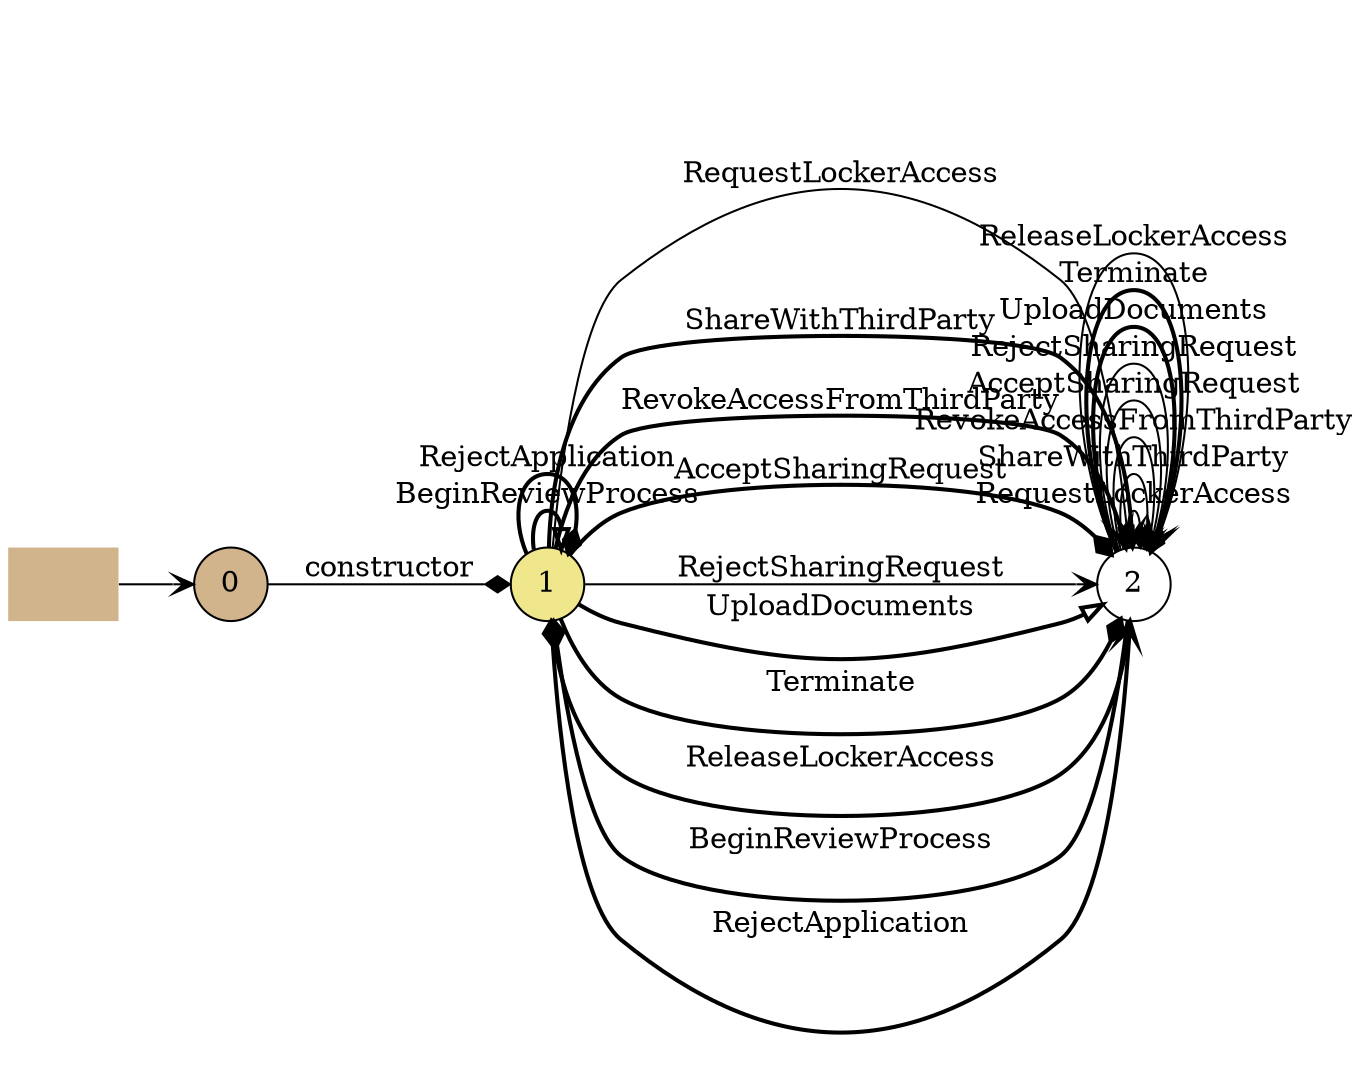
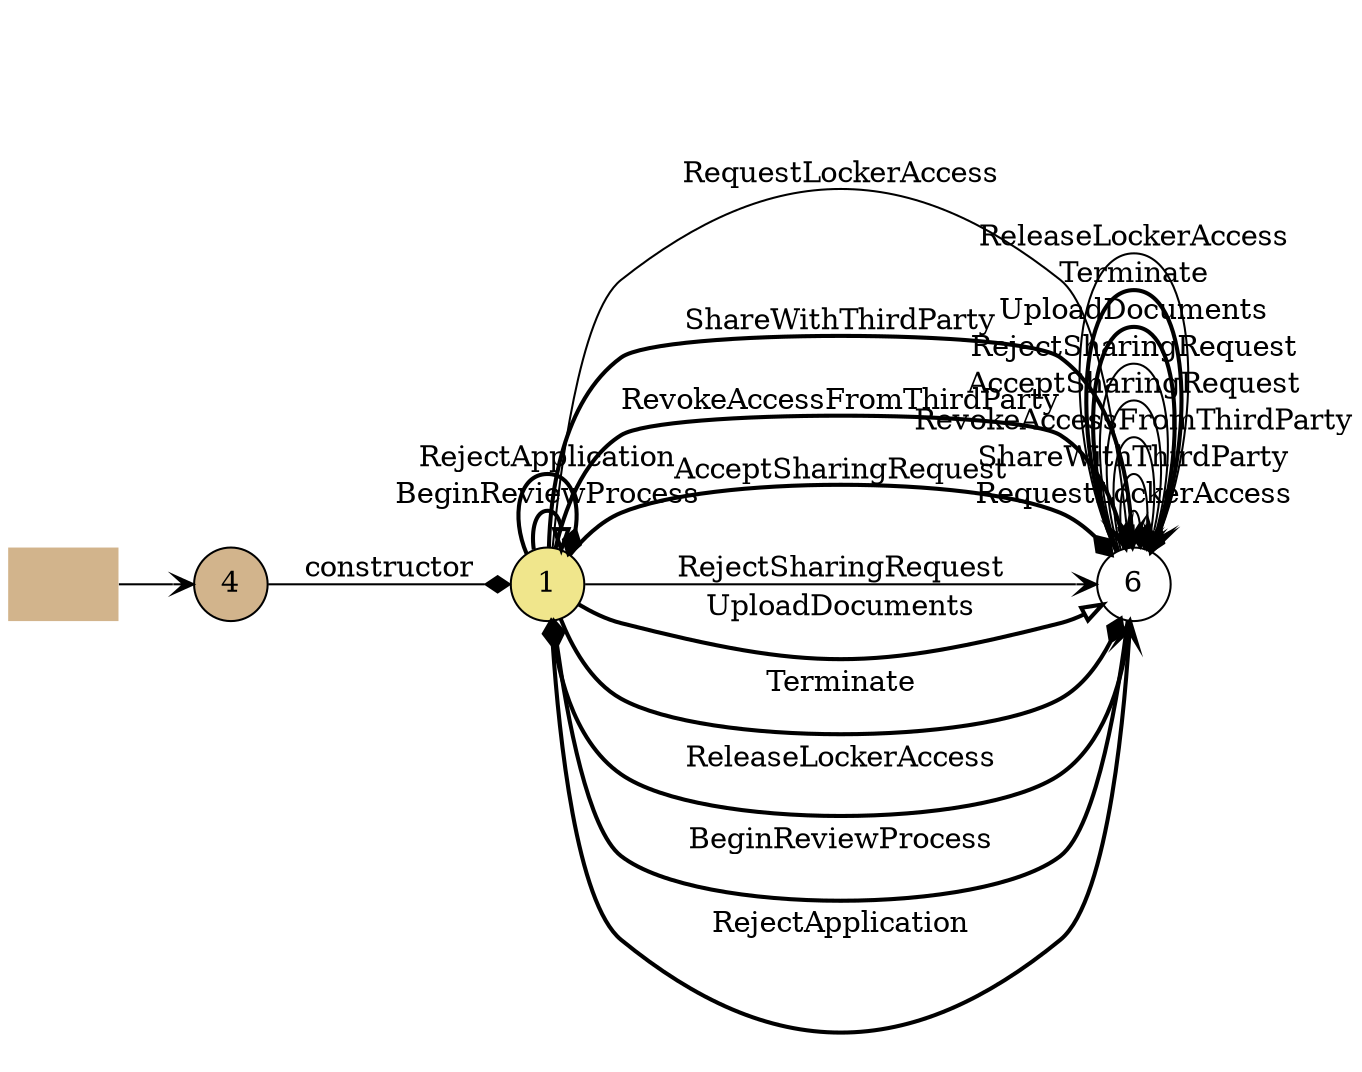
  digraph {
    rankdir=LR
    node [fillcolor=tan shape=circle style=filled]
    edge [arrowhead=vee style=bold]
    "" [shape=plaintext]
-   n2 [label=0]
+   n2 [label=4]
    n3 [fillcolor=khaki label=1]
-   n4 [fillcolor=white label=2]
+   n4 [fillcolor=white label=6]
    "" -> n2 [style=solid]
    n2 -> n3 [arrowhead=diamond label=constructor style=solid]
    n3 -> n3 [arrowhead=onormal label=BeginReviewProcess]
    n3 -> n3 [arrowhead=diamond label=RejectApplication]
    n3 -> n4 [arrowhead=diamond label=RequestLockerAccess style=solid]
    n3 -> n4 [label=ShareWithThirdParty]
    n3 -> n4 [label=RevokeAccessFromThirdParty]
    n3 -> n4 [arrowhead=diamond label=AcceptSharingRequest]
    n3 -> n4 [label=RejectSharingRequest style=solid]
    n3 -> n4 [arrowhead=onormal label=UploadDocuments]
    n3 -> n4 [arrowhead=diamond label=Terminate]
    n3 -> n4 [label=ReleaseLockerAccess]
    n4 -> n3 [arrowhead=diamond label=BeginReviewProcess]
    n4 -> n3 [arrowhead=diamond label=RejectApplication]
    n4 -> n4 [arrowhead=diamond label=RequestLockerAccess style=solid]
    n4 -> n4 [arrowhead=diamond label=ShareWithThirdParty style=solid]
    n4 -> n4 [label=RevokeAccessFromThirdParty style=solid]
    n4 -> n4 [label=AcceptSharingRequest style=solid]
    n4 -> n4 [label=RejectSharingRequest style=solid]
    n4 -> n4 [label=UploadDocuments]
    n4 -> n4 [label=Terminate]
    n4 -> n4 [arrowhead=diamond label=ReleaseLockerAccess style=solid]
  }
